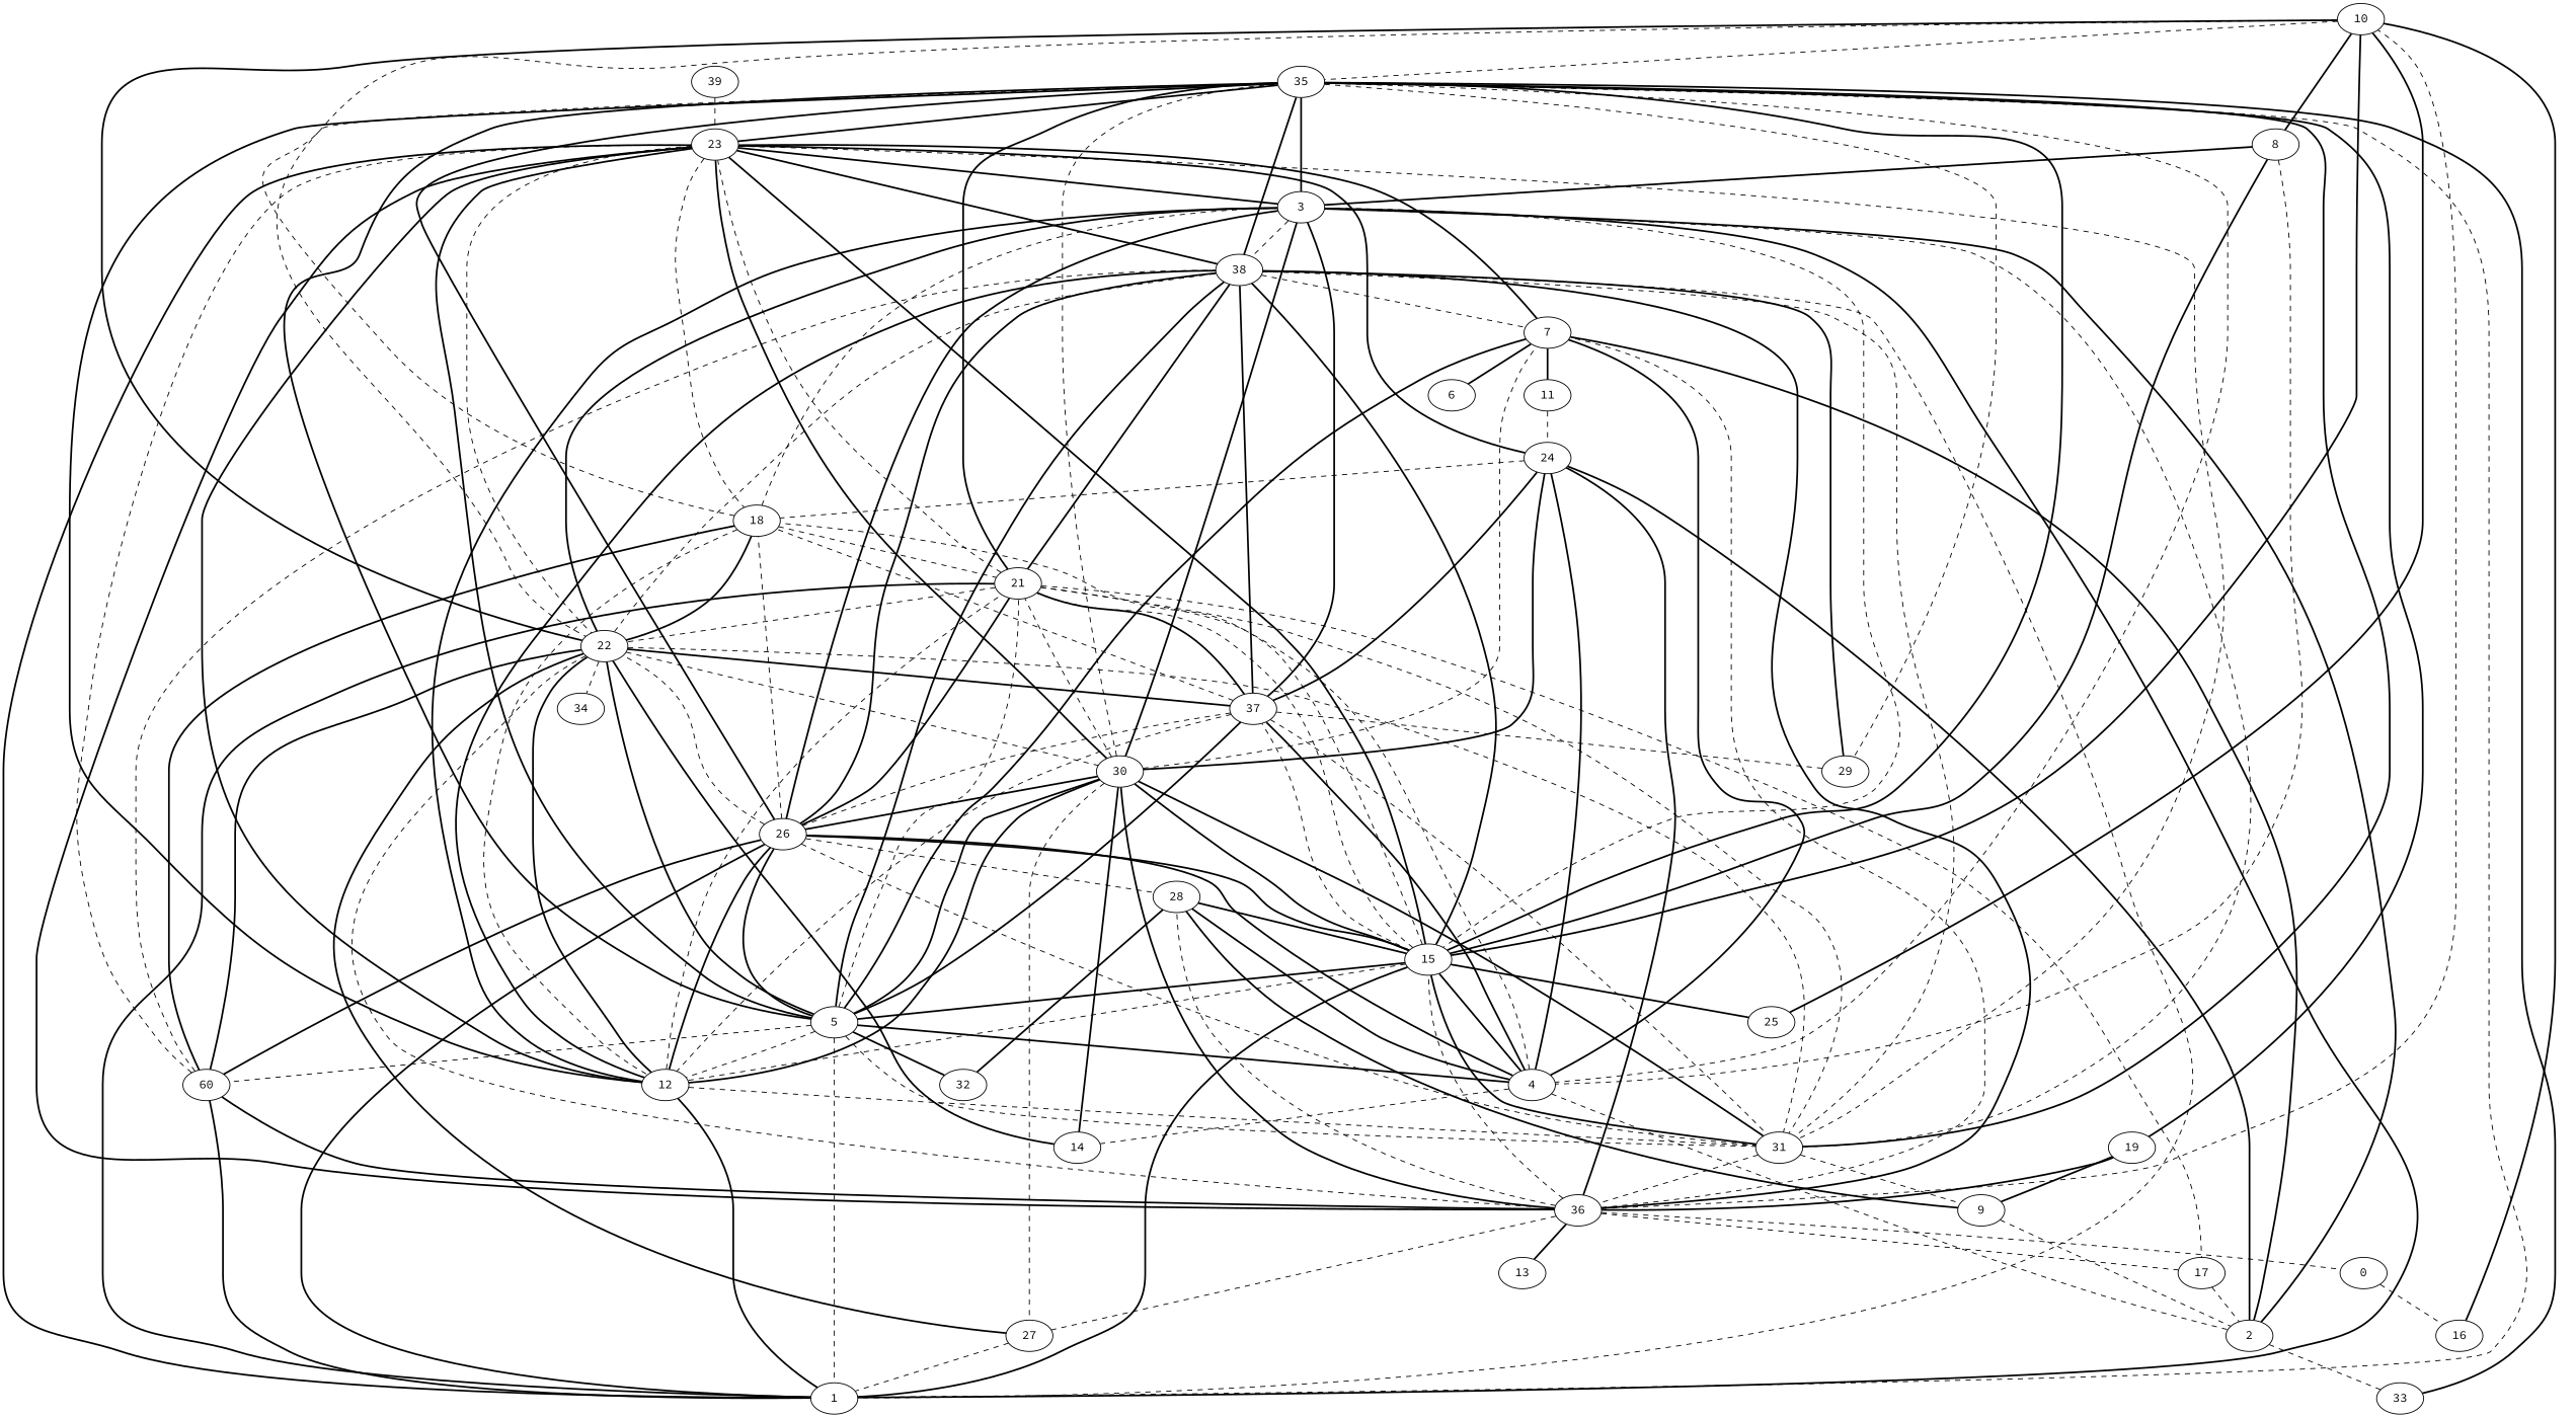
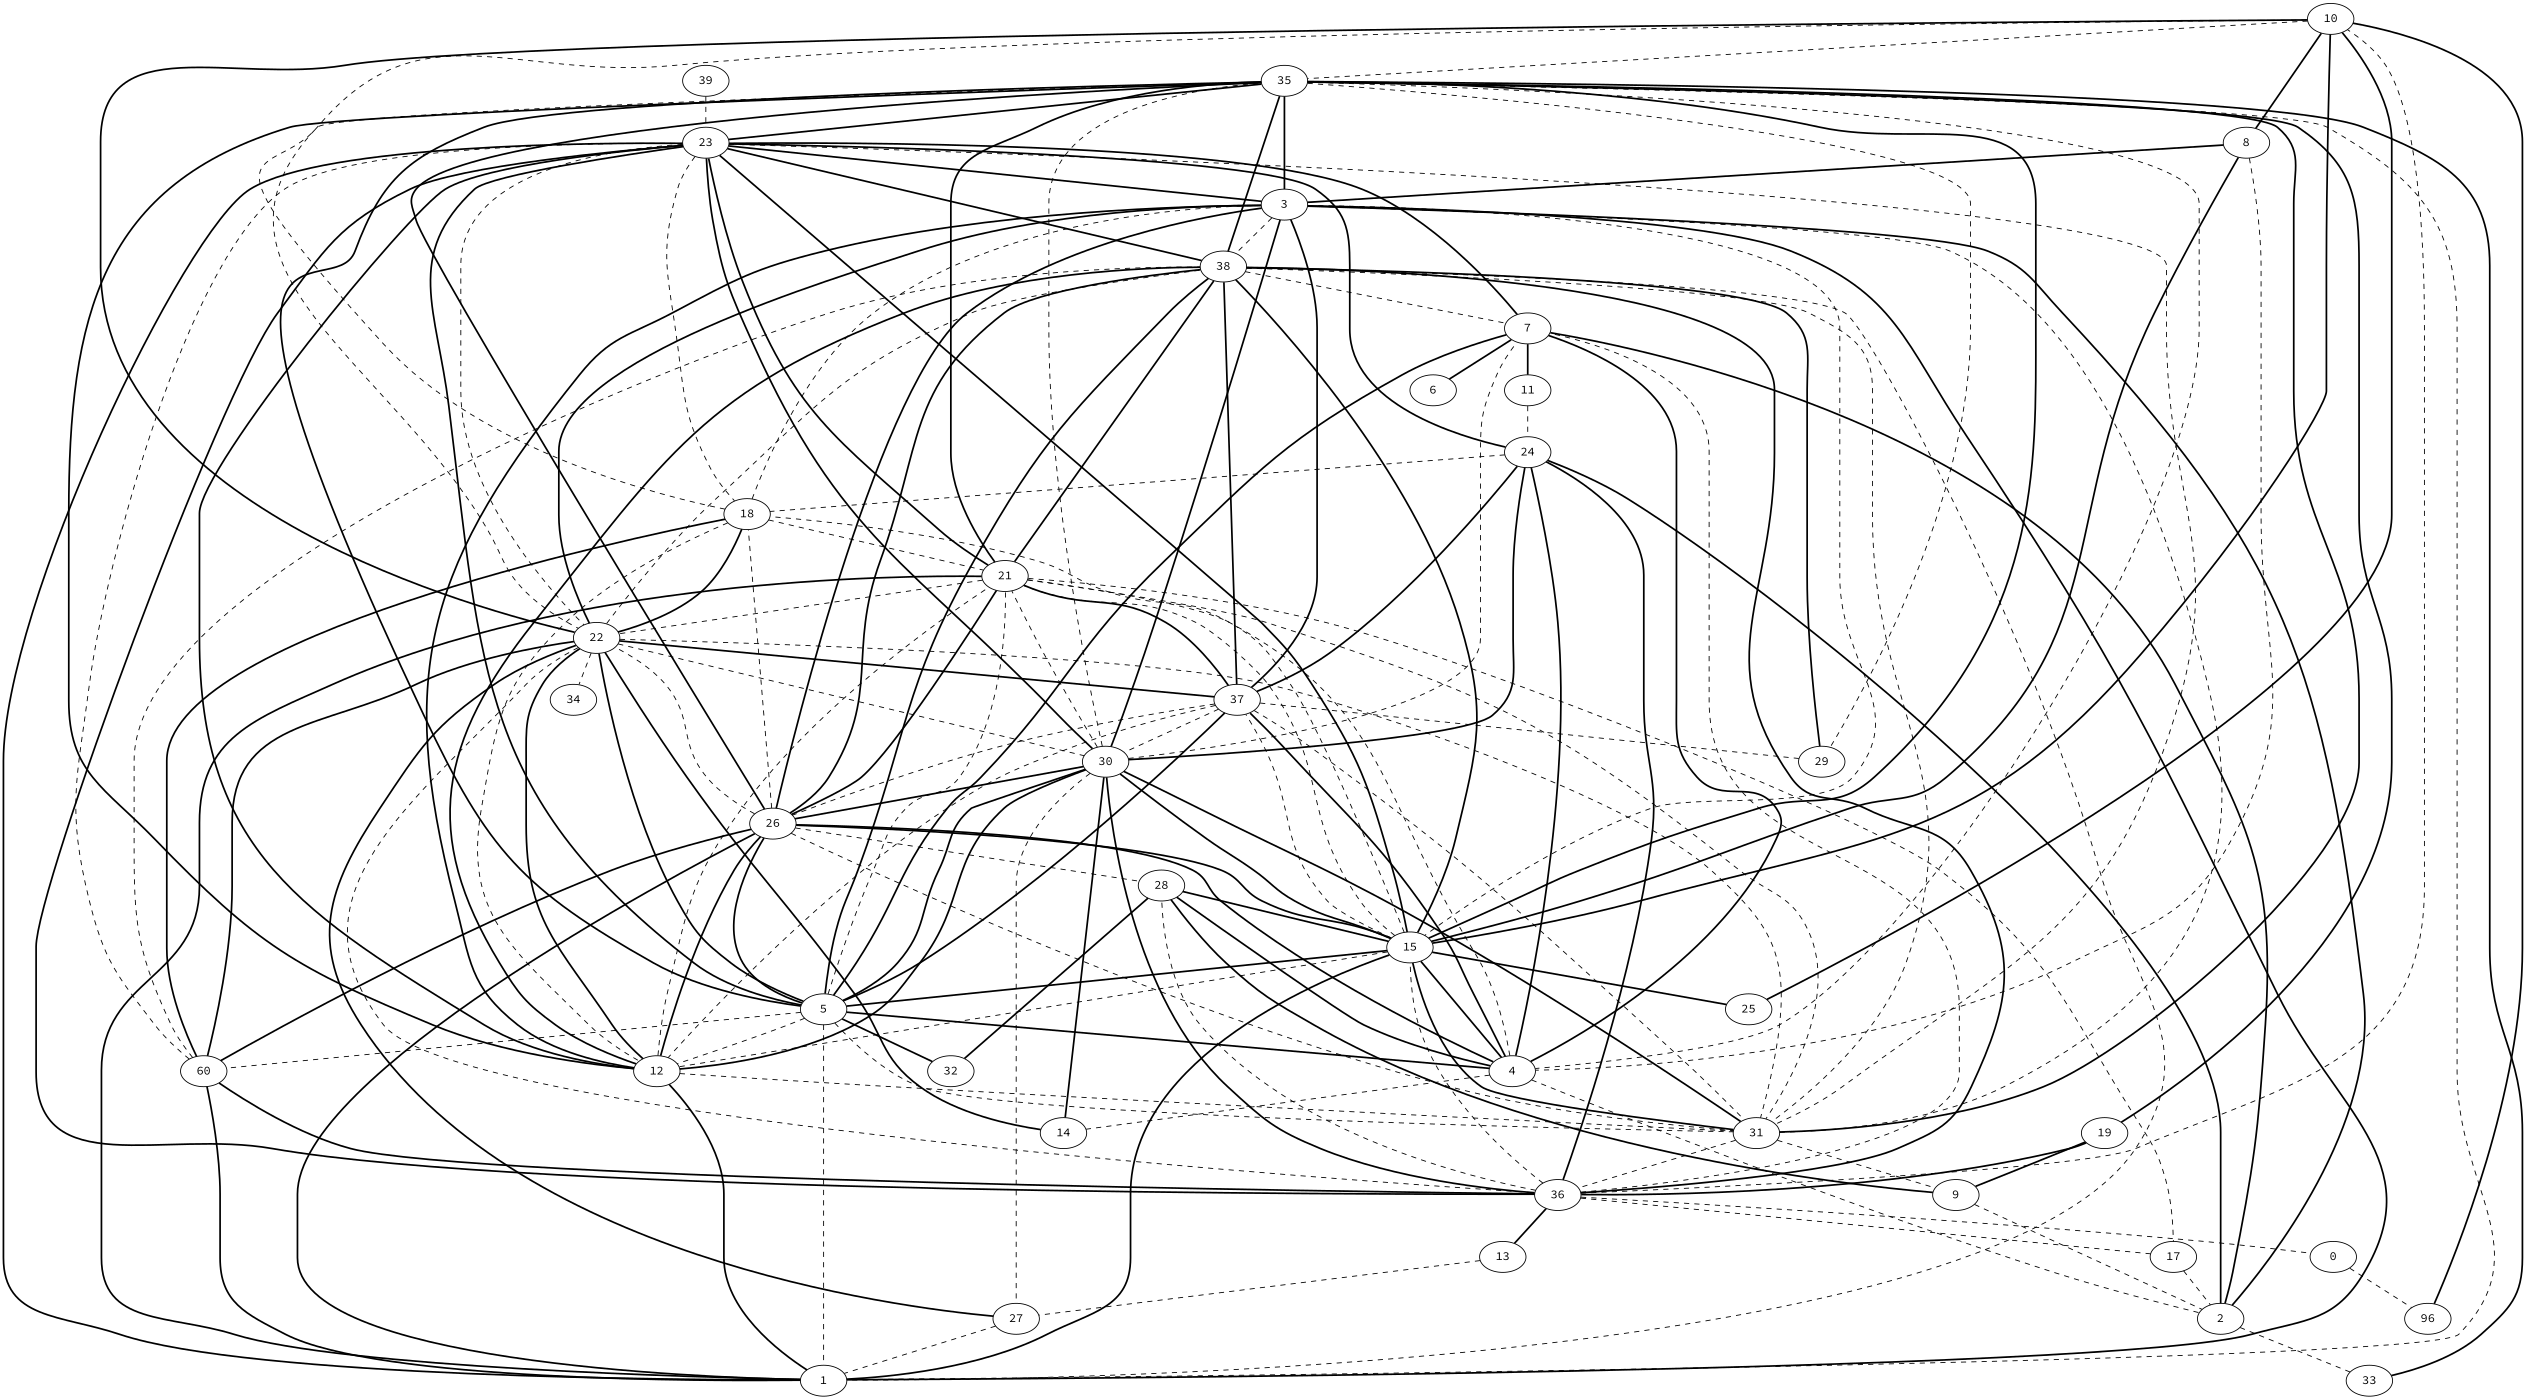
  graph {
    fontname="Source Code Pro"
    node [fontname="Source Code Pro"]
    edge [fontname="Source Code Pro" style=bold]
    0
-   16
+   16 [label=96]
    1
    3
    23
    35
    2
    15
    37
    38
    24
    5
    12
    31
    18
    36
    22
    4
    21
    26
    19
    29
    33
    30
    10
    25
    7
    14
    28
    17
    32
    9
    n33 [label=60]
    27
    6
    11
    8
    13
    34
    39
    0 -- 16 [style=dashed]
    1 -- 3
    1 -- 23
    1 -- 35 [style=dashed]
    3 -- 35
    3 -- 2
    3 -- 15 [style=dashed]
    3 -- 37
    3 -- 38 [style=dashed]
    23 -- 3
    23 -- 15
    23 -- 24
    23 -- 5
    23 -- 12
    23 -- 31 [style=dashed]
    23 -- 18 [style=dashed]
    23 -- 36
    23 -- 22 [style=dashed]
    35 -- 23
    35 -- 38
    35 -- 5
    35 -- 22 [style=dashed]
    35 -- 4 [style=dashed]
    35 -- 21
    35 -- 26
    35 -- 19
    35 -- 29 [style=dashed]
    2 -- 24
    2 -- 33 [style=dashed]
    15 -- 1
    15 -- 35
    15 -- 37 [style=dashed]
    15 -- 38
    15 -- 5
    15 -- 12 [style=dashed]
    15 -- 31
    15 -- 18 [style=dashed]
    15 -- 21 [style=dashed]
    15 -- 26
    15 -- 30
    15 -- 10
    15 -- 25
    37 -- 38
    37 -- 24
    37 -- 5
    37 -- 12 [style=dashed]
    37 -- 31 [style=dashed]
    37 -- 4
    37 -- 21
    37 -- 26 [style=dashed]
    37 -- 29 [style=dashed]
-   37 -- 18 [style=dashed]
+   37 -- 30 [style=dashed]
    38 -- 1 [style=dashed]
    38 -- 23
    38 -- 5
    38 -- 31 [style=dashed]
    38 -- 36
    38 -- 26
    38 -- 29
    38 -- 7 [style=dashed]
    24 -- 18 [style=dashed]
    24 -- 36
    24 -- 4
    24 -- 30
    5 -- 1 [style=dashed]
    5 -- 12 [style=dashed]
    5 -- 31 [style=dashed]
    5 -- 4
    5 -- 21 [style=dashed]
    5 -- 30
    5 -- 32
    5 -- n33 [style=dashed]
    12 -- 1
    12 -- 3
    12 -- 35
    12 -- 38
    12 -- 31 [style=dashed]
    12 -- 21 [style=dashed]
    12 -- 26
    12 -- 30
    31 -- 3 [style=dashed]
    31 -- 35
    31 -- 36 [style=dashed]
    31 -- 9 [style=dashed]
    18 -- 3 [style=dashed]
    18 -- 12 [style=dashed]
    18 -- 21 [style=dashed]
    18 -- 10 [style=dashed]
    36 -- 0 [style=dashed]
    36 -- 15 [style=dashed]
    36 -- 10 [style=dashed]
    36 -- 7 [style=dashed]
    36 -- 28 [style=dashed]
    36 -- 17 [style=dashed]
    36 -- 13
    22 -- 3
    22 -- 37
    22 -- 38 [style=dashed]
    22 -- 5
    22 -- 12
    22 -- 31 [style=dashed]
    22 -- 18
    22 -- 36 [style=dashed]
    22 -- 30 [style=dashed]
    22 -- 10
    22 -- 14
    22 -- n33
    22 -- 34 [style=dashed]
    4 -- 2 [style=dashed]
    4 -- 15
    4 -- 21 [style=dashed]
    4 -- 14 [style=dashed]
    4 -- 28
    21 -- 1
-   21 -- 23 [style=dashed]
+   21 -- 23
    21 -- 38
    21 -- 31 [style=dashed]
    21 -- 22 [style=dashed]
    21 -- 17 [style=dashed]
    26 -- 1
    26 -- 3
    26 -- 5
    26 -- 31 [style=dashed]
    26 -- 18 [style=dashed]
    26 -- 22 [style=dashed]
    26 -- 4
    26 -- 21
    26 -- 28 [style=dashed]
    19 -- 36
    19 -- 9
    33 -- 35
    30 -- 3
    30 -- 23
    30 -- 35 [style=dashed]
    30 -- 31
    30 -- 36
    30 -- 21 [style=dashed]
    30 -- 26
    30 -- 7 [style=dashed]
    30 -- 27 [style=dashed]
    10 -- 16
    10 -- 35 [style=dashed]
    10 -- 25
    10 -- 8
    7 -- 23
    7 -- 2
    7 -- 5
    7 -- 4
    7 -- 6
    7 -- 11
    14 -- 30
    28 -- 15
    28 -- 32
    28 -- 9
    17 -- 2 [style=dashed]
    9 -- 2 [style=dashed]
    n33 -- 1
    n33 -- 23 [style=dashed]
    n33 -- 38 [style=dashed]
    n33 -- 18
    n33 -- 36
    n33 -- 26
    27 -- 1 [style=dashed]
    27 -- 22
    11 -- 24 [style=dashed]
    8 -- 3
    8 -- 15
    8 -- 4 [style=dashed]
-   36 -- 27 [style=dashed]
+   13 -- 27 [style=dashed]
    39 -- 23 [style=dashed]
  }
